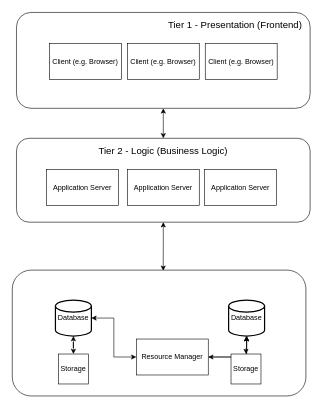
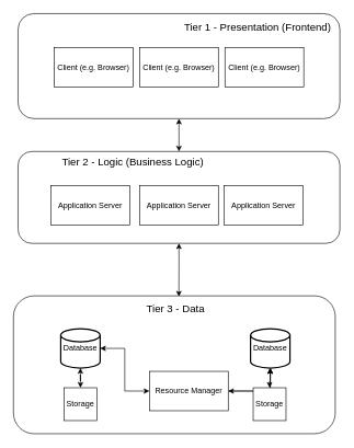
  <mxCell id="0" />
  <mxCell id="1" parent="0" />
  <mxCell id="2" style="edgeStyle=orthogonalEdgeStyle;rounded=0;orthogonalLoop=1;jettySize=auto;html=1;entryX=0.514;entryY=0.005;entryDx=0;entryDy=0;entryPerimeter=0;startArrow=classic;startFill=1;" edge="1" parent="1" source="3" target="14"><mxGeometry relative="1" as="geometry" /></mxCell>
  <mxCell id="3" value="" style="rounded=1;whiteSpace=wrap;html=1;" vertex="1" parent="1"><mxGeometry x="27" y="230" width="490" height="140" as="geometry" /></mxCell>
  <mxCell id="4" style="edgeStyle=orthogonalEdgeStyle;rounded=0;orthogonalLoop=1;jettySize=auto;html=1;entryX=0.5;entryY=0;entryDx=0;entryDy=0;startArrow=classic;startFill=1;" edge="1" parent="1" source="5" target="3"><mxGeometry relative="1" as="geometry" /></mxCell>
  <mxCell id="5" value="" style="rounded=1;whiteSpace=wrap;html=1;" vertex="1" parent="1"><mxGeometry x="27" y="20" width="490" height="160" as="geometry" /></mxCell>
  <mxCell id="6" value="Client (e.g. Browser)" style="rounded=0;whiteSpace=wrap;html=1;" vertex="1" parent="1"><mxGeometry x="82" y="72" width="120" height="60" as="geometry" /></mxCell>
  <mxCell id="7" value="Client (e.g. Browser)" style="rounded=0;whiteSpace=wrap;html=1;" vertex="1" parent="1"><mxGeometry x="212" y="72" width="120" height="60" as="geometry" /></mxCell>
  <mxCell id="8" value="Client (e.g. Browser)" style="rounded=0;whiteSpace=wrap;html=1;" vertex="1" parent="1"><mxGeometry x="342" y="72" width="120" height="60" as="geometry" /></mxCell>
  <mxCell id="9" value="&lt;font style=&quot;font-size: 16px&quot;&gt;Tier 1 - Presentation (Frontend)&lt;/font&gt;" style="text;html=1;strokeColor=none;fillColor=none;align=center;verticalAlign=middle;whiteSpace=wrap;rounded=0;" vertex="1" parent="1"><mxGeometry x="272" y="30" width="240" height="20" as="geometry" /></mxCell>
  <mxCell id="10" value="Application Server" style="rounded=0;whiteSpace=wrap;html=1;" vertex="1" parent="1"><mxGeometry x="77" y="282" width="120" height="60" as="geometry" /></mxCell>
  <mxCell id="11" value="Application Server" style="rounded=0;whiteSpace=wrap;html=1;" vertex="1" parent="1"><mxGeometry x="212" y="282" width="120" height="60" as="geometry" /></mxCell>
  <mxCell id="12" value="Application Server" style="rounded=0;whiteSpace=wrap;html=1;" vertex="1" parent="1"><mxGeometry x="341" y="282" width="120" height="60" as="geometry" /></mxCell>
- <mxCell id="13" value="&lt;font style=&quot;font-size: 16px&quot;&gt;Tier 2 - Logic (Business Logic)&lt;/font&gt;" style="text;html=1;strokeColor=none;fillColor=none;align=center;verticalAlign=middle;whiteSpace=wrap;rounded=0;" vertex="1" parent="1"><mxGeometry x="152" y="240" width="240" height="20" as="geometry" /></mxCell>
+ <mxCell id="13" value="&lt;font style=&quot;font-size: 16px&quot;&gt;Tier 2 - Logic (Business Logic)&lt;/font&gt;" style="text;html=1;strokeColor=none;fillColor=none;align=center;verticalAlign=middle;whiteSpace=wrap;rounded=0;" vertex="1" parent="1"><mxGeometry x="82" y="235" width="240" height="20" as="geometry" /></mxCell>
  <mxCell id="14" value="" style="rounded=1;whiteSpace=wrap;html=1;" vertex="1" parent="1"><mxGeometry x="20" y="450" width="490" height="210" as="geometry" /></mxCell>
  <mxCell id="15" style="edgeStyle=orthogonalEdgeStyle;rounded=0;orthogonalLoop=1;jettySize=auto;html=1;" edge="1" parent="1" source="18" target="23"><mxGeometry relative="1" as="geometry" /></mxCell>
  <mxCell id="16" style="edgeStyle=orthogonalEdgeStyle;rounded=0;orthogonalLoop=1;jettySize=auto;html=1;entryX=1;entryY=0.5;entryDx=0;entryDy=0;entryPerimeter=0;startArrow=classic;startFill=1;" edge="1" parent="1" source="18" target="21"><mxGeometry relative="1" as="geometry" /></mxCell>
  <mxCell id="17" value="" style="edgeStyle=orthogonalEdgeStyle;rounded=0;orthogonalLoop=1;jettySize=auto;html=1;startArrow=classic;startFill=1;" edge="1" parent="1" source="18" target="23"><mxGeometry relative="1" as="geometry" /></mxCell>
  <mxCell id="18" value="Resource Manager" style="rounded=0;whiteSpace=wrap;html=1;" vertex="1" parent="1"><mxGeometry x="227" y="565" width="120" height="60" as="geometry" /></mxCell>
+ <mxCell id="19" value="&lt;font style=&quot;font-size: 16px&quot;&gt;Tier 3 - Data&lt;/font&gt;" style="text;html=1;strokeColor=none;fillColor=none;align=center;verticalAlign=middle;whiteSpace=wrap;rounded=0;" vertex="1" parent="1"><mxGeometry x="147" y="460" width="240" height="20" as="geometry" /></mxCell>
  <mxCell id="20" style="edgeStyle=orthogonalEdgeStyle;rounded=0;orthogonalLoop=1;jettySize=auto;html=1;startArrow=classic;startFill=1;" edge="1" parent="1" source="21" target="24"><mxGeometry relative="1" as="geometry" /></mxCell>
  <mxCell id="21" value="Database" style="strokeWidth=2;html=1;shape=mxgraph.flowchart.database;whiteSpace=wrap;" vertex="1" parent="1"><mxGeometry x="92" y="500" width="60" height="60" as="geometry" /></mxCell>
  <mxCell id="22" style="edgeStyle=orthogonalEdgeStyle;rounded=0;orthogonalLoop=1;jettySize=auto;html=1;entryX=0.5;entryY=0;entryDx=0;entryDy=0;startArrow=classic;startFill=1;" edge="1" parent="1" source="23" target="25"><mxGeometry relative="1" as="geometry" /></mxCell>
  <mxCell id="23" value="Database" style="strokeWidth=2;html=1;shape=mxgraph.flowchart.database;whiteSpace=wrap;" vertex="1" parent="1"><mxGeometry x="381" y="500" width="60" height="60" as="geometry" /></mxCell>
  <mxCell id="24" value="Storage" style="whiteSpace=wrap;html=1;aspect=fixed;" vertex="1" parent="1"><mxGeometry x="97" y="590" width="50" height="50" as="geometry" /></mxCell>
  <mxCell id="25" value="Storage" style="whiteSpace=wrap;html=1;aspect=fixed;" vertex="1" parent="1"><mxGeometry x="385" y="590" width="50" height="50" as="geometry" /></mxCell>
